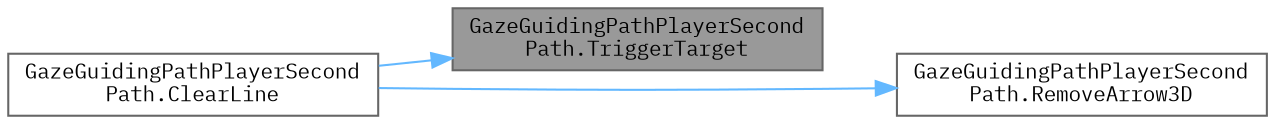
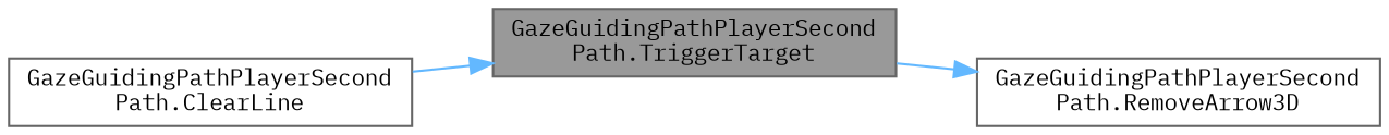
  digraph {
    fontname="IBM Plex Mono"
    rankdir=LR
    node [color=grey40 fillcolor=white fontname="IBM Plex Mono" fontsize=10 shape=box style=filled]
    edge [color=steelblue1 fontname="IBM Plex Mono" fontsize=10 labelfontname=Helvetica labelfontsize=10 style=solid]
    n1 [color=gray40 fillcolor=grey60 fontcolor=black height=0.2 label="GazeGuidingPathPlayerSecond\lPath.TriggerTarget" width=0.4]
    n2 [height=0.2 label="GazeGuidingPathPlayerSecond\lPath.ClearLine" width=0.4]
    n3 [height=0.2 label="GazeGuidingPathPlayerSecond\lPath.RemoveArrow3D" width=0.4]
    n2 -> n1
-   n2 -> n3
+   n1 -> n3
  }
